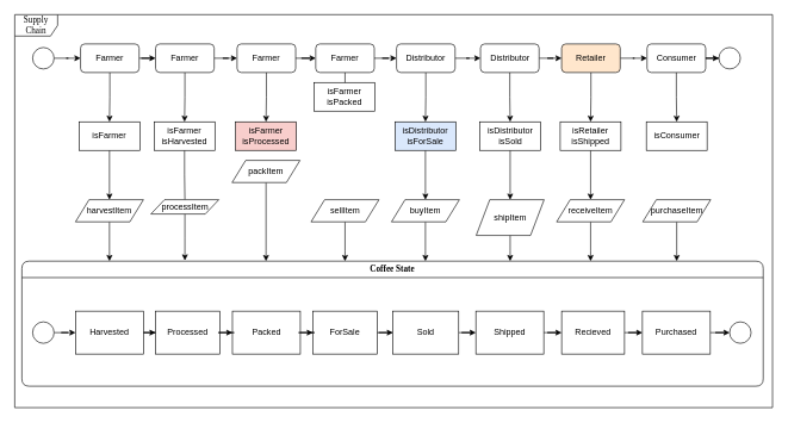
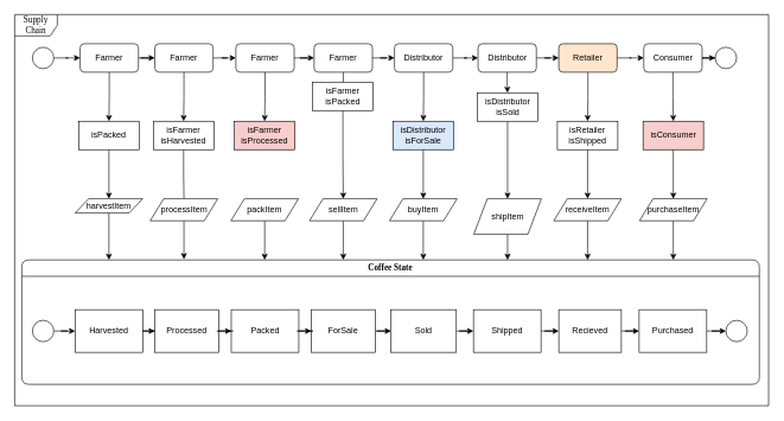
  <mxCell id="0" />
  <mxCell id="1" parent="0" />
  <mxCell id="2" value="Coffee State" style="swimlane;whiteSpace=wrap;html=1;rounded=1;shadow=0;comic=0;labelBackgroundColor=none;strokeColor=#000000;strokeWidth=1;fillColor=#ffffff;fontFamily=Verdana;fontSize=12;fontColor=#000000;align=center;" parent="1" vertex="1"><mxGeometry x="30" y="365" width="1037" height="175" as="geometry" /></mxCell>
  <mxCell id="3" value="" style="edgeStyle=orthogonalEdgeStyle;rounded=0;orthogonalLoop=1;jettySize=auto;html=1;" edge="1" parent="2" source="4" target="5"><mxGeometry relative="1" as="geometry" /></mxCell>
  <mxCell id="4" value="Harvested" style="rounded=0;whiteSpace=wrap;html=1;" vertex="1" parent="2"><mxGeometry x="75" y="70" width="95" height="60" as="geometry" /></mxCell>
  <mxCell id="5" value="Processed" style="rounded=0;whiteSpace=wrap;html=1;" vertex="1" parent="2"><mxGeometry x="187" y="70" width="90" height="60" as="geometry" /></mxCell>
  <mxCell id="6" value="" style="edgeStyle=orthogonalEdgeStyle;rounded=0;orthogonalLoop=1;jettySize=auto;html=1;" edge="1" parent="2" source="7" target="9"><mxGeometry relative="1" as="geometry" /></mxCell>
  <mxCell id="7" value="ForSale" style="rounded=0;whiteSpace=wrap;html=1;" vertex="1" parent="2"><mxGeometry x="407" y="70" width="90" height="60" as="geometry" /></mxCell>
  <mxCell id="8" value="" style="edgeStyle=orthogonalEdgeStyle;rounded=0;orthogonalLoop=1;jettySize=auto;html=1;" edge="1" parent="2" source="9" target="11"><mxGeometry relative="1" as="geometry" /></mxCell>
  <mxCell id="9" value="Sold" style="rounded=0;whiteSpace=wrap;html=1;" vertex="1" parent="2"><mxGeometry x="519" y="70" width="92" height="60" as="geometry" /></mxCell>
  <mxCell id="10" value="" style="edgeStyle=orthogonalEdgeStyle;rounded=0;orthogonalLoop=1;jettySize=auto;html=1;" edge="1" parent="2" source="11" target="13"><mxGeometry relative="1" as="geometry" /></mxCell>
  <mxCell id="11" value="Shipped" style="rounded=0;whiteSpace=wrap;html=1;" vertex="1" parent="2"><mxGeometry x="635" y="70" width="95" height="60" as="geometry" /></mxCell>
  <mxCell id="12" value="" style="edgeStyle=orthogonalEdgeStyle;rounded=0;orthogonalLoop=1;jettySize=auto;html=1;" edge="1" parent="2" source="13" target="15"><mxGeometry relative="1" as="geometry" /></mxCell>
  <mxCell id="13" value="Recieved" style="rounded=0;whiteSpace=wrap;html=1;" vertex="1" parent="2"><mxGeometry x="755" y="70" width="88" height="60" as="geometry" /></mxCell>
  <mxCell id="14" value="" style="edgeStyle=orthogonalEdgeStyle;rounded=0;orthogonalLoop=1;jettySize=auto;html=1;entryX=0;entryY=0.5;entryDx=0;entryDy=0;" edge="1" parent="2" source="15" target="16"><mxGeometry relative="1" as="geometry"><mxPoint x="1045" y="100" as="targetPoint" /></mxGeometry></mxCell>
  <mxCell id="15" value="Purchased" style="rounded=0;whiteSpace=wrap;html=1;" vertex="1" parent="2"><mxGeometry x="868" y="70" width="95" height="60" as="geometry" /></mxCell>
  <mxCell id="16" value="" style="ellipse;whiteSpace=wrap;html=1;aspect=fixed;" vertex="1" parent="2"><mxGeometry x="990" y="85" width="30" height="30" as="geometry" /></mxCell>
  <mxCell id="17" value="Packed" style="rounded=0;whiteSpace=wrap;html=1;" vertex="1" parent="2"><mxGeometry x="294.5" y="70" width="95" height="60" as="geometry" /></mxCell>
  <mxCell id="18" value="" style="edgeStyle=orthogonalEdgeStyle;rounded=0;orthogonalLoop=1;jettySize=auto;html=1;" edge="1" parent="2" source="5" target="17"><mxGeometry relative="1" as="geometry"><mxPoint x="287" y="125" as="targetPoint" /><Array as="points" /></mxGeometry></mxCell>
  <mxCell id="19" value="" style="edgeStyle=orthogonalEdgeStyle;rounded=0;orthogonalLoop=1;jettySize=auto;html=1;" edge="1" parent="2" source="17" target="7"><mxGeometry relative="1" as="geometry" /></mxCell>
  <mxCell id="20" value="" style="edgeStyle=orthogonalEdgeStyle;rounded=0;orthogonalLoop=1;jettySize=auto;html=1;entryX=0;entryY=0.5;entryDx=0;entryDy=0;" edge="1" parent="1" source="21" target="4"><mxGeometry relative="1" as="geometry"><mxPoint x="155" y="465" as="targetPoint" /></mxGeometry></mxCell>
  <mxCell id="21" value="" style="ellipse;whiteSpace=wrap;html=1;aspect=fixed;" vertex="1" parent="1"><mxGeometry x="45" y="450" width="30" height="30" as="geometry" /></mxCell>
  <mxCell id="22" value="Supply Chain" style="shape=umlFrame;whiteSpace=wrap;html=1;rounded=1;shadow=0;comic=0;labelBackgroundColor=none;strokeColor=#000000;strokeWidth=1;fillColor=#ffffff;fontFamily=Verdana;fontSize=12;fontColor=#000000;align=center;" parent="1" vertex="1"><mxGeometry x="20" y="20" width="1060" height="550" as="geometry" /></mxCell>
  <mxCell id="23" value="" style="edgeStyle=orthogonalEdgeStyle;rounded=0;orthogonalLoop=1;jettySize=auto;html=1;entryX=0;entryY=0.5;entryDx=0;entryDy=0;" edge="1" parent="1" source="24" target="27"><mxGeometry relative="1" as="geometry"><mxPoint x="155" y="-5" as="targetPoint" /></mxGeometry></mxCell>
  <mxCell id="24" value="" style="ellipse;whiteSpace=wrap;html=1;aspect=fixed;" vertex="1" parent="1"><mxGeometry x="45" y="66" width="30" height="30" as="geometry" /></mxCell>
  <mxCell id="25" style="edgeStyle=orthogonalEdgeStyle;rounded=0;orthogonalLoop=1;jettySize=auto;html=1;entryX=0.5;entryY=0;entryDx=0;entryDy=0;" edge="1" parent="1" source="27" target="50"><mxGeometry relative="1" as="geometry" /></mxCell>
  <mxCell id="26" value="" style="edgeStyle=orthogonalEdgeStyle;rounded=0;orthogonalLoop=1;jettySize=auto;html=1;" edge="1" parent="1" source="27" target="30"><mxGeometry relative="1" as="geometry" /></mxCell>
  <mxCell id="27" value="Farmer" style="rounded=1;whiteSpace=wrap;html=1;" vertex="1" parent="1"><mxGeometry x="112" y="61" width="82" height="40" as="geometry" /></mxCell>
  <mxCell id="28" value="" style="edgeStyle=orthogonalEdgeStyle;rounded=0;orthogonalLoop=1;jettySize=auto;html=1;" edge="1" parent="1" source="30" target="33"><mxGeometry relative="1" as="geometry" /></mxCell>
  <mxCell id="29" value="" style="edgeStyle=orthogonalEdgeStyle;rounded=0;orthogonalLoop=1;jettySize=auto;html=1;" edge="1" parent="1" source="30" target="55"><mxGeometry relative="1" as="geometry" /></mxCell>
  <mxCell id="30" value="Farmer" style="rounded=1;whiteSpace=wrap;html=1;" vertex="1" parent="1"><mxGeometry x="217" y="61" width="82" height="40" as="geometry" /></mxCell>
  <mxCell id="31" value="" style="edgeStyle=orthogonalEdgeStyle;rounded=0;orthogonalLoop=1;jettySize=auto;html=1;" edge="1" parent="1" source="33" target="36"><mxGeometry relative="1" as="geometry" /></mxCell>
  <mxCell id="32" value="" style="edgeStyle=orthogonalEdgeStyle;rounded=0;orthogonalLoop=1;jettySize=auto;html=1;" edge="1" parent="1" source="33" target="58"><mxGeometry relative="1" as="geometry" /></mxCell>
  <mxCell id="33" value="Farmer" style="rounded=1;whiteSpace=wrap;html=1;" vertex="1" parent="1"><mxGeometry x="331" y="61" width="82" height="40" as="geometry" /></mxCell>
  <mxCell id="34" value="" style="edgeStyle=orthogonalEdgeStyle;rounded=0;orthogonalLoop=1;jettySize=auto;html=1;" edge="1" parent="1" source="36" target="39"><mxGeometry relative="1" as="geometry" /></mxCell>
  <mxCell id="35" value="" style="edgeStyle=orthogonalEdgeStyle;rounded=0;orthogonalLoop=1;jettySize=auto;html=1;" edge="1" parent="1" source="36" target="62"><mxGeometry relative="1" as="geometry" /></mxCell>
  <mxCell id="36" value="Farmer" style="rounded=1;whiteSpace=wrap;html=1;" vertex="1" parent="1"><mxGeometry x="441" y="61" width="82" height="40" as="geometry" /></mxCell>
  <mxCell id="37" value="" style="edgeStyle=orthogonalEdgeStyle;rounded=0;orthogonalLoop=1;jettySize=auto;html=1;" edge="1" parent="1" source="39" target="42"><mxGeometry relative="1" as="geometry" /></mxCell>
  <mxCell id="38" value="" style="edgeStyle=orthogonalEdgeStyle;rounded=0;orthogonalLoop=1;jettySize=auto;html=1;" edge="1" parent="1" source="39" target="66"><mxGeometry relative="1" as="geometry" /></mxCell>
  <mxCell id="39" value="Distributor" style="rounded=1;whiteSpace=wrap;html=1;" vertex="1" parent="1"><mxGeometry x="554" y="61" width="82" height="40" as="geometry" /></mxCell>
  <mxCell id="40" value="" style="edgeStyle=orthogonalEdgeStyle;rounded=0;orthogonalLoop=1;jettySize=auto;html=1;" edge="1" parent="1" source="42" target="45"><mxGeometry relative="1" as="geometry" /></mxCell>
  <mxCell id="41" style="edgeStyle=orthogonalEdgeStyle;rounded=0;orthogonalLoop=1;jettySize=auto;html=1;entryX=0.5;entryY=0;entryDx=0;entryDy=0;" edge="1" parent="1" source="42" target="70"><mxGeometry relative="1" as="geometry" /></mxCell>
  <mxCell id="42" value="Distributor" style="rounded=1;whiteSpace=wrap;html=1;" vertex="1" parent="1"><mxGeometry x="671.5" y="61" width="82" height="40" as="geometry" /></mxCell>
  <mxCell id="43" value="" style="edgeStyle=orthogonalEdgeStyle;rounded=0;orthogonalLoop=1;jettySize=auto;html=1;" edge="1" parent="1" source="45" target="48"><mxGeometry relative="1" as="geometry" /></mxCell>
  <mxCell id="44" value="" style="edgeStyle=orthogonalEdgeStyle;rounded=0;orthogonalLoop=1;jettySize=auto;html=1;" edge="1" parent="1" source="45" target="74"><mxGeometry relative="1" as="geometry" /></mxCell>
  <mxCell id="45" value="Retailer" style="rounded=1;whiteSpace=wrap;html=1;fillColor=#ffe6cc;" vertex="1" parent="1"><mxGeometry x="785" y="61" width="82" height="40" as="geometry" /></mxCell>
  <mxCell id="46" style="edgeStyle=orthogonalEdgeStyle;rounded=0;orthogonalLoop=1;jettySize=auto;html=1;entryX=0;entryY=0.5;entryDx=0;entryDy=0;" edge="1" parent="1" source="48" target="53"><mxGeometry relative="1" as="geometry" /></mxCell>
  <mxCell id="47" value="" style="edgeStyle=orthogonalEdgeStyle;rounded=0;orthogonalLoop=1;jettySize=auto;html=1;" edge="1" parent="1" source="48" target="78"><mxGeometry relative="1" as="geometry" /></mxCell>
  <mxCell id="48" value="Consumer" style="rounded=1;whiteSpace=wrap;html=1;" vertex="1" parent="1"><mxGeometry x="904.5" y="61" width="82" height="40" as="geometry" /></mxCell>
  <mxCell id="49" style="edgeStyle=orthogonalEdgeStyle;rounded=0;orthogonalLoop=1;jettySize=auto;html=1;entryX=0.5;entryY=0;entryDx=0;entryDy=0;" edge="1" parent="1" source="50" target="52"><mxGeometry relative="1" as="geometry" /></mxCell>
- <mxCell id="50" value="isFarmer" style="rounded=0;whiteSpace=wrap;html=1;" vertex="1" parent="1"><mxGeometry x="110" y="170" width="85" height="40" as="geometry" /></mxCell>
+ <mxCell id="50" value="isPacked" style="rounded=0;whiteSpace=wrap;html=1;" vertex="1" parent="1"><mxGeometry x="110" y="170" width="85" height="40" as="geometry" /></mxCell>
  <mxCell id="51" value="" style="edgeStyle=orthogonalEdgeStyle;rounded=0;orthogonalLoop=1;jettySize=auto;html=1;" edge="1" parent="1" source="52" target="2"><mxGeometry relative="1" as="geometry"><Array as="points"><mxPoint x="153" y="350" /><mxPoint x="153" y="350" /></Array></mxGeometry></mxCell>
- <mxCell id="52" value="harvestItem" style="shape=parallelogram;perimeter=parallelogramPerimeter;whiteSpace=wrap;html=1;" vertex="1" parent="1"><mxGeometry x="105" y="279" width="95" height="31" as="geometry" /></mxCell>
+ <mxCell id="52" value="harvestItem" style="shape=parallelogram;perimeter=parallelogramPerimeter;whiteSpace=wrap;html=1;" vertex="1" parent="1"><mxGeometry x="105" y="279" width="95" height="20" as="geometry" /></mxCell>
  <mxCell id="53" value="" style="ellipse;whiteSpace=wrap;html=1;aspect=fixed;" vertex="1" parent="1"><mxGeometry x="1005" y="66" width="30" height="30" as="geometry" /></mxCell>
  <mxCell id="54" value="" style="edgeStyle=orthogonalEdgeStyle;rounded=0;orthogonalLoop=1;jettySize=auto;html=1;endArrow=none;" edge="1" parent="1" source="55" target="57"><mxGeometry relative="1" as="geometry" /></mxCell>
  <mxCell id="55" value="isFarmer&lt;br&gt;isHarvested" style="rounded=0;whiteSpace=wrap;html=1;" vertex="1" parent="1"><mxGeometry x="215" y="170" width="85" height="40" as="geometry" /></mxCell>
  <mxCell id="56" value="" style="edgeStyle=orthogonalEdgeStyle;rounded=0;orthogonalLoop=1;jettySize=auto;html=1;" edge="1" parent="1" source="57"><mxGeometry relative="1" as="geometry"><mxPoint x="258" y="364" as="targetPoint" /></mxGeometry></mxCell>
- <mxCell id="57" value="processItem" style="shape=parallelogram;perimeter=parallelogramPerimeter;whiteSpace=wrap;html=1;" vertex="1" parent="1"><mxGeometry x="210.5" y="279" width="95" height="20" as="geometry" /></mxCell>
+ <mxCell id="57" value="processItem" style="shape=parallelogram;perimeter=parallelogramPerimeter;whiteSpace=wrap;html=1;" vertex="1" parent="1"><mxGeometry x="210.5" y="279" width="95" height="31" as="geometry" /></mxCell>
  <mxCell id="58" value="isFarmer&lt;br&gt;isProcessed" style="rounded=0;whiteSpace=wrap;html=1;fillColor=#f8cecc;" vertex="1" parent="1"><mxGeometry x="329" y="170" width="85" height="40" as="geometry" /></mxCell>
  <mxCell id="59" value="" style="edgeStyle=orthogonalEdgeStyle;rounded=0;orthogonalLoop=1;jettySize=auto;html=1;" edge="1" parent="1" source="60" target="2"><mxGeometry relative="1" as="geometry"><Array as="points"><mxPoint x="372" y="350" /><mxPoint x="372" y="350" /></Array></mxGeometry></mxCell>
- <mxCell id="60" value="packItem" style="shape=parallelogram;perimeter=parallelogramPerimeter;whiteSpace=wrap;html=1;" vertex="1" parent="1"><mxGeometry x="324" y="224" width="95" height="31" as="geometry" /></mxCell>
+ <mxCell id="60" value="packItem" style="shape=parallelogram;perimeter=parallelogramPerimeter;whiteSpace=wrap;html=1;" vertex="1" parent="1"><mxGeometry x="324" y="279" width="95" height="31" as="geometry" /></mxCell>
+ <mxCell id="61" value="" style="edgeStyle=orthogonalEdgeStyle;rounded=0;orthogonalLoop=1;jettySize=auto;html=1;" edge="1" parent="1" source="62" target="64"><mxGeometry relative="1" as="geometry" /></mxCell>
  <mxCell id="62" value="isFarmer&lt;br&gt;isPacked" style="rounded=0;whiteSpace=wrap;html=1;" vertex="1" parent="1"><mxGeometry x="439" y="115" width="85" height="40" as="geometry" /></mxCell>
  <mxCell id="63" value="" style="edgeStyle=orthogonalEdgeStyle;rounded=0;orthogonalLoop=1;jettySize=auto;html=1;" edge="1" parent="1" source="64" target="2"><mxGeometry relative="1" as="geometry"><Array as="points"><mxPoint x="482" y="350" /><mxPoint x="482" y="350" /></Array></mxGeometry></mxCell>
  <mxCell id="64" value="sellItem" style="shape=parallelogram;perimeter=parallelogramPerimeter;whiteSpace=wrap;html=1;" vertex="1" parent="1"><mxGeometry x="434.5" y="279" width="95" height="31" as="geometry" /></mxCell>
  <mxCell id="65" value="" style="edgeStyle=orthogonalEdgeStyle;rounded=0;orthogonalLoop=1;jettySize=auto;html=1;" edge="1" parent="1" source="66" target="68"><mxGeometry relative="1" as="geometry" /></mxCell>
  <mxCell id="66" value="isDistributor&lt;br&gt;isForSale" style="rounded=0;whiteSpace=wrap;html=1;fillColor=#dae8fc;" vertex="1" parent="1"><mxGeometry x="552" y="170" width="85" height="40" as="geometry" /></mxCell>
  <mxCell id="67" value="" style="edgeStyle=orthogonalEdgeStyle;rounded=0;orthogonalLoop=1;jettySize=auto;html=1;" edge="1" parent="1" source="68" target="2"><mxGeometry relative="1" as="geometry"><Array as="points"><mxPoint x="595" y="350" /><mxPoint x="595" y="350" /></Array></mxGeometry></mxCell>
  <mxCell id="68" value="buyItem" style="shape=parallelogram;perimeter=parallelogramPerimeter;whiteSpace=wrap;html=1;" vertex="1" parent="1"><mxGeometry x="547" y="279" width="95" height="31" as="geometry" /></mxCell>
  <mxCell id="69" style="edgeStyle=orthogonalEdgeStyle;rounded=0;orthogonalLoop=1;jettySize=auto;html=1;" edge="1" parent="1" source="70" target="72"><mxGeometry relative="1" as="geometry" /></mxCell>
- <mxCell id="70" value="isDistributor&lt;br&gt;isSold" style="rounded=0;whiteSpace=wrap;html=1;" vertex="1" parent="1"><mxGeometry x="670.5" y="170" width="85" height="40" as="geometry" /></mxCell>
+ <mxCell id="70" value="isDistributor&lt;br&gt;isSold" style="rounded=0;whiteSpace=wrap;html=1;" vertex="1" parent="1"><mxGeometry x="670.5" y="130" width="85" height="40" as="geometry" /></mxCell>
  <mxCell id="71" style="edgeStyle=orthogonalEdgeStyle;rounded=0;orthogonalLoop=1;jettySize=auto;html=1;" edge="1" parent="1" source="72" target="2"><mxGeometry relative="1" as="geometry"><Array as="points"><mxPoint x="713" y="350" /><mxPoint x="713" y="350" /></Array></mxGeometry></mxCell>
  <mxCell id="72" value="shipItem" style="shape=parallelogram;perimeter=parallelogramPerimeter;whiteSpace=wrap;html=1;" vertex="1" parent="1"><mxGeometry x="665.5" y="279" width="95" height="50" as="geometry" /></mxCell>
  <mxCell id="73" style="edgeStyle=orthogonalEdgeStyle;rounded=0;orthogonalLoop=1;jettySize=auto;html=1;entryX=0.5;entryY=0;entryDx=0;entryDy=0;" edge="1" parent="1" source="74" target="76"><mxGeometry relative="1" as="geometry" /></mxCell>
  <mxCell id="74" value="isRetailer&lt;br&gt;isShipped" style="rounded=0;whiteSpace=wrap;html=1;" vertex="1" parent="1"><mxGeometry x="783" y="170" width="85" height="40" as="geometry" /></mxCell>
  <mxCell id="75" style="edgeStyle=orthogonalEdgeStyle;rounded=0;orthogonalLoop=1;jettySize=auto;html=1;" edge="1" parent="1" source="76" target="2"><mxGeometry relative="1" as="geometry"><Array as="points"><mxPoint x="826" y="350" /><mxPoint x="826" y="350" /></Array></mxGeometry></mxCell>
  <mxCell id="76" value="receiveItem" style="shape=parallelogram;perimeter=parallelogramPerimeter;whiteSpace=wrap;html=1;" vertex="1" parent="1"><mxGeometry x="778" y="279" width="95" height="31" as="geometry" /></mxCell>
- <mxCell id="78" value="isConsumer" style="rounded=0;whiteSpace=wrap;html=1;" vertex="1" parent="1"><mxGeometry x="903.5" y="170" width="85" height="40" as="geometry" /></mxCell>
+ <mxCell id="77" value="" style="edgeStyle=orthogonalEdgeStyle;rounded=0;orthogonalLoop=1;jettySize=auto;html=1;" edge="1" parent="1" source="78" target="80"><mxGeometry relative="1" as="geometry" /></mxCell>
+ <mxCell id="78" value="isConsumer" style="rounded=0;whiteSpace=wrap;html=1;fillColor=#f8cecc;" vertex="1" parent="1"><mxGeometry x="903.5" y="170" width="85" height="40" as="geometry" /></mxCell>
  <mxCell id="79" value="" style="edgeStyle=orthogonalEdgeStyle;rounded=0;orthogonalLoop=1;jettySize=auto;html=1;" edge="1" parent="1" source="80" target="2"><mxGeometry relative="1" as="geometry"><Array as="points"><mxPoint x="946" y="350" /><mxPoint x="946" y="350" /></Array></mxGeometry></mxCell>
  <mxCell id="80" value="purchaseItem" style="shape=parallelogram;perimeter=parallelogramPerimeter;whiteSpace=wrap;html=1;" vertex="1" parent="1"><mxGeometry x="898.5" y="279" width="95" height="31" as="geometry" /></mxCell>
